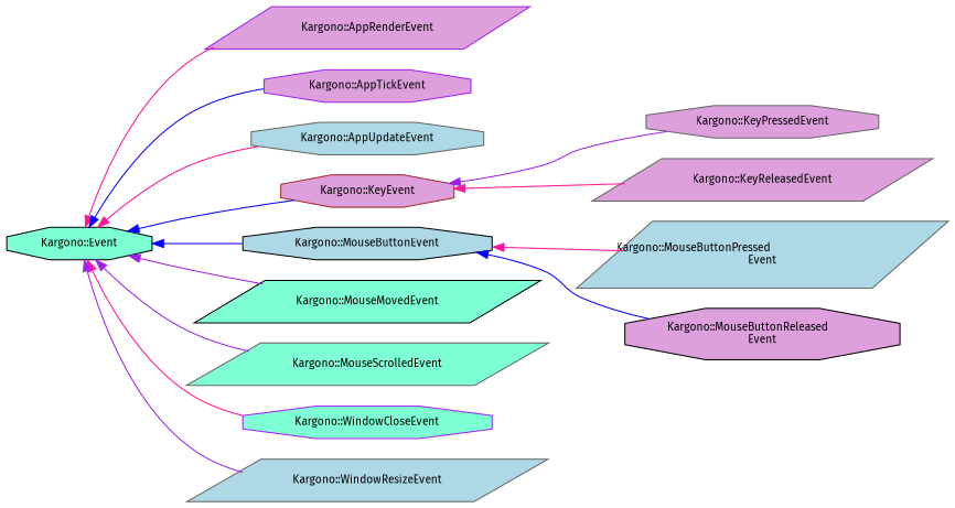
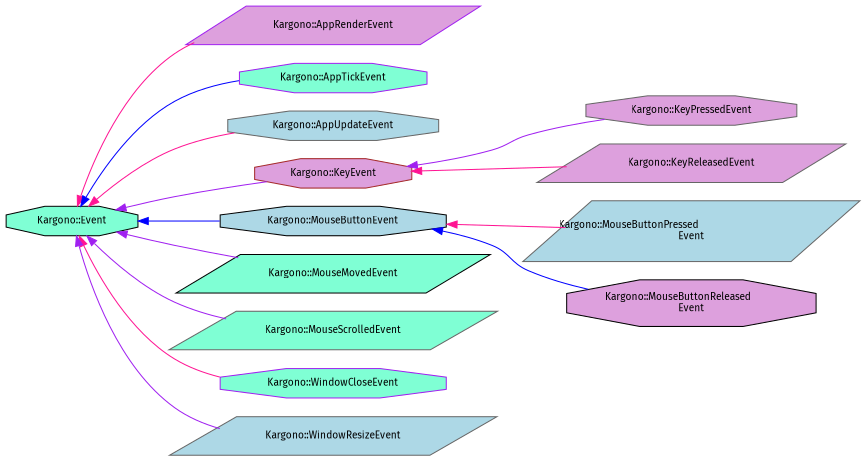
  digraph {
    fontname="Fira Sans"
    rankdir=LR
    node [color=gray40 fillcolor=plum fontname="Fira Sans" fontsize=10 shape=octagon style=filled]
    edge [color=deeppink dir=back fontname="Fira Sans" fontsize=10 labelfontname=Helvetica labelfontsize=10 style=solid]
    n1 [color=black fillcolor=aquamarine fontcolor=black height=0.2 label="Kargono::Event" width=0.4]
    n2 [color=purple height=0.2 label="Kargono::AppRenderEvent" shape=parallelogram width=0.4]
-   n3 [color=purple height=0.2 label="Kargono::AppTickEvent" width=0.4]
+   n3 [color=purple fillcolor=aquamarine height=0.2 label="Kargono::AppTickEvent" width=0.4]
    n4 [fillcolor=lightblue height=0.2 label="Kargono::AppUpdateEvent" width=0.4]
    n5 [color=brown height=0.2 label="Kargono::KeyEvent" width=0.4]
    n6 [color=black fillcolor=lightblue height=0.2 label="Kargono::MouseButtonEvent" width=0.4]
    n7 [color=black fillcolor=aquamarine height=0.2 label="Kargono::MouseMovedEvent" shape=parallelogram width=0.4]
    n8 [fillcolor=aquamarine height=0.2 label="Kargono::MouseScrolledEvent" shape=parallelogram width=0.4]
    n9 [color=purple fillcolor=aquamarine height=0.2 label="Kargono::WindowCloseEvent" width=0.4]
    n10 [fillcolor=lightblue height=0.2 label="Kargono::WindowResizeEvent" shape=parallelogram width=0.4]
    n11 [height=0.2 label="Kargono::KeyPressedEvent" width=0.4]
    n12 [height=0.2 label="Kargono::KeyReleasedEvent" shape=parallelogram width=0.4]
    n13 [fillcolor=lightblue height=0.2 label="Kargono::MouseButtonPressed\lEvent" shape=parallelogram width=0.4]
    n14 [color=black height=0.2 label="Kargono::MouseButtonReleased\lEvent" width=0.4]
    n1 -> n2
    n1 -> n3 [color=blue]
    n1 -> n4
-   n1 -> n5 [color=blue]
+   n1 -> n5 [color=purple]
    n1 -> n6 [color=blue]
    n1 -> n7 [color=purple]
    n1 -> n8 [color=purple]
    n1 -> n9
    n1 -> n10 [color=purple]
    n5 -> n11 [color=purple]
    n5 -> n12
    n6 -> n13
    n6 -> n14 [color=blue]
  }
